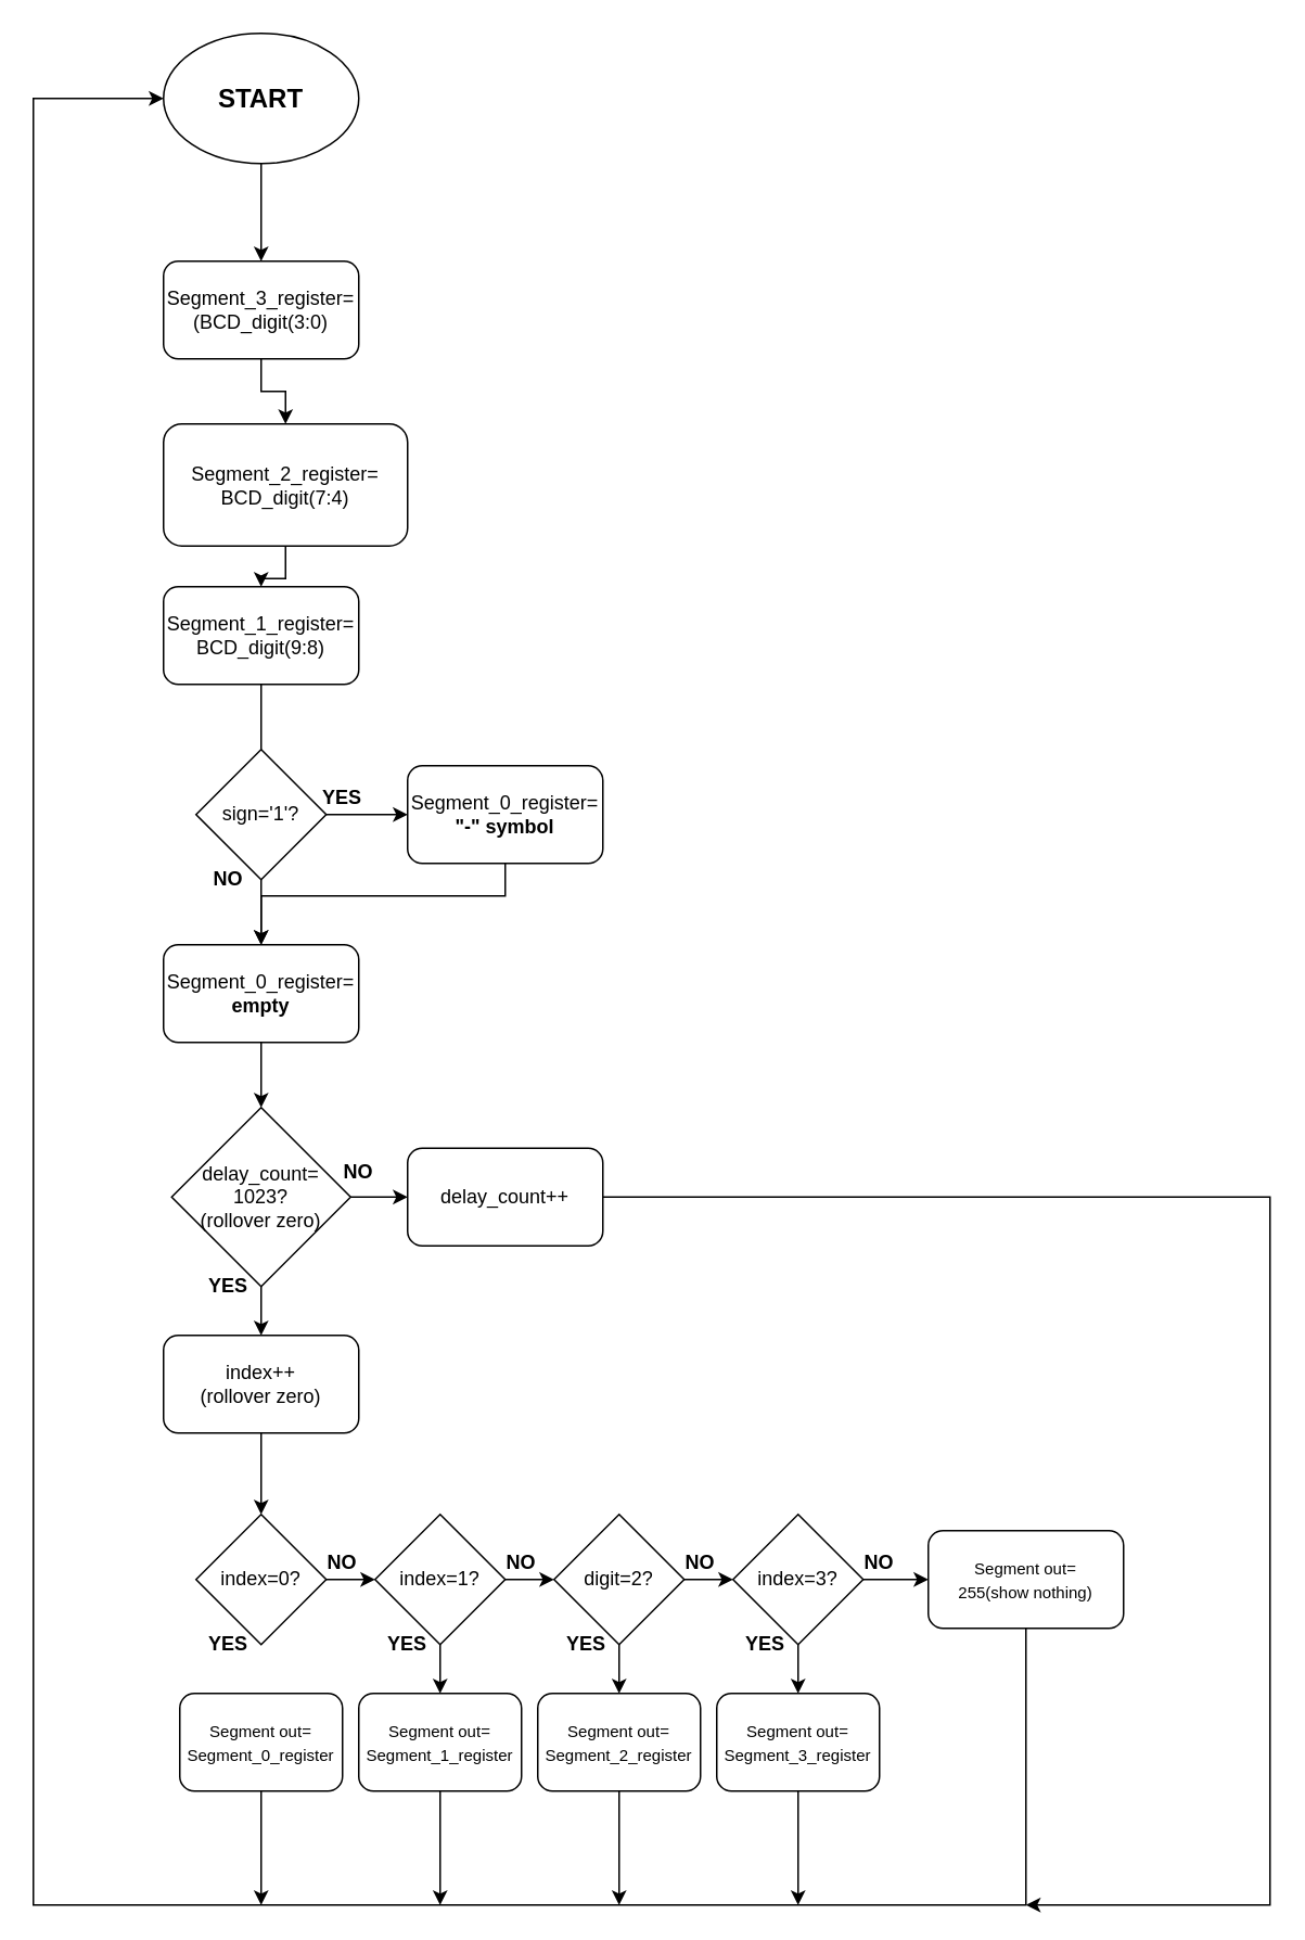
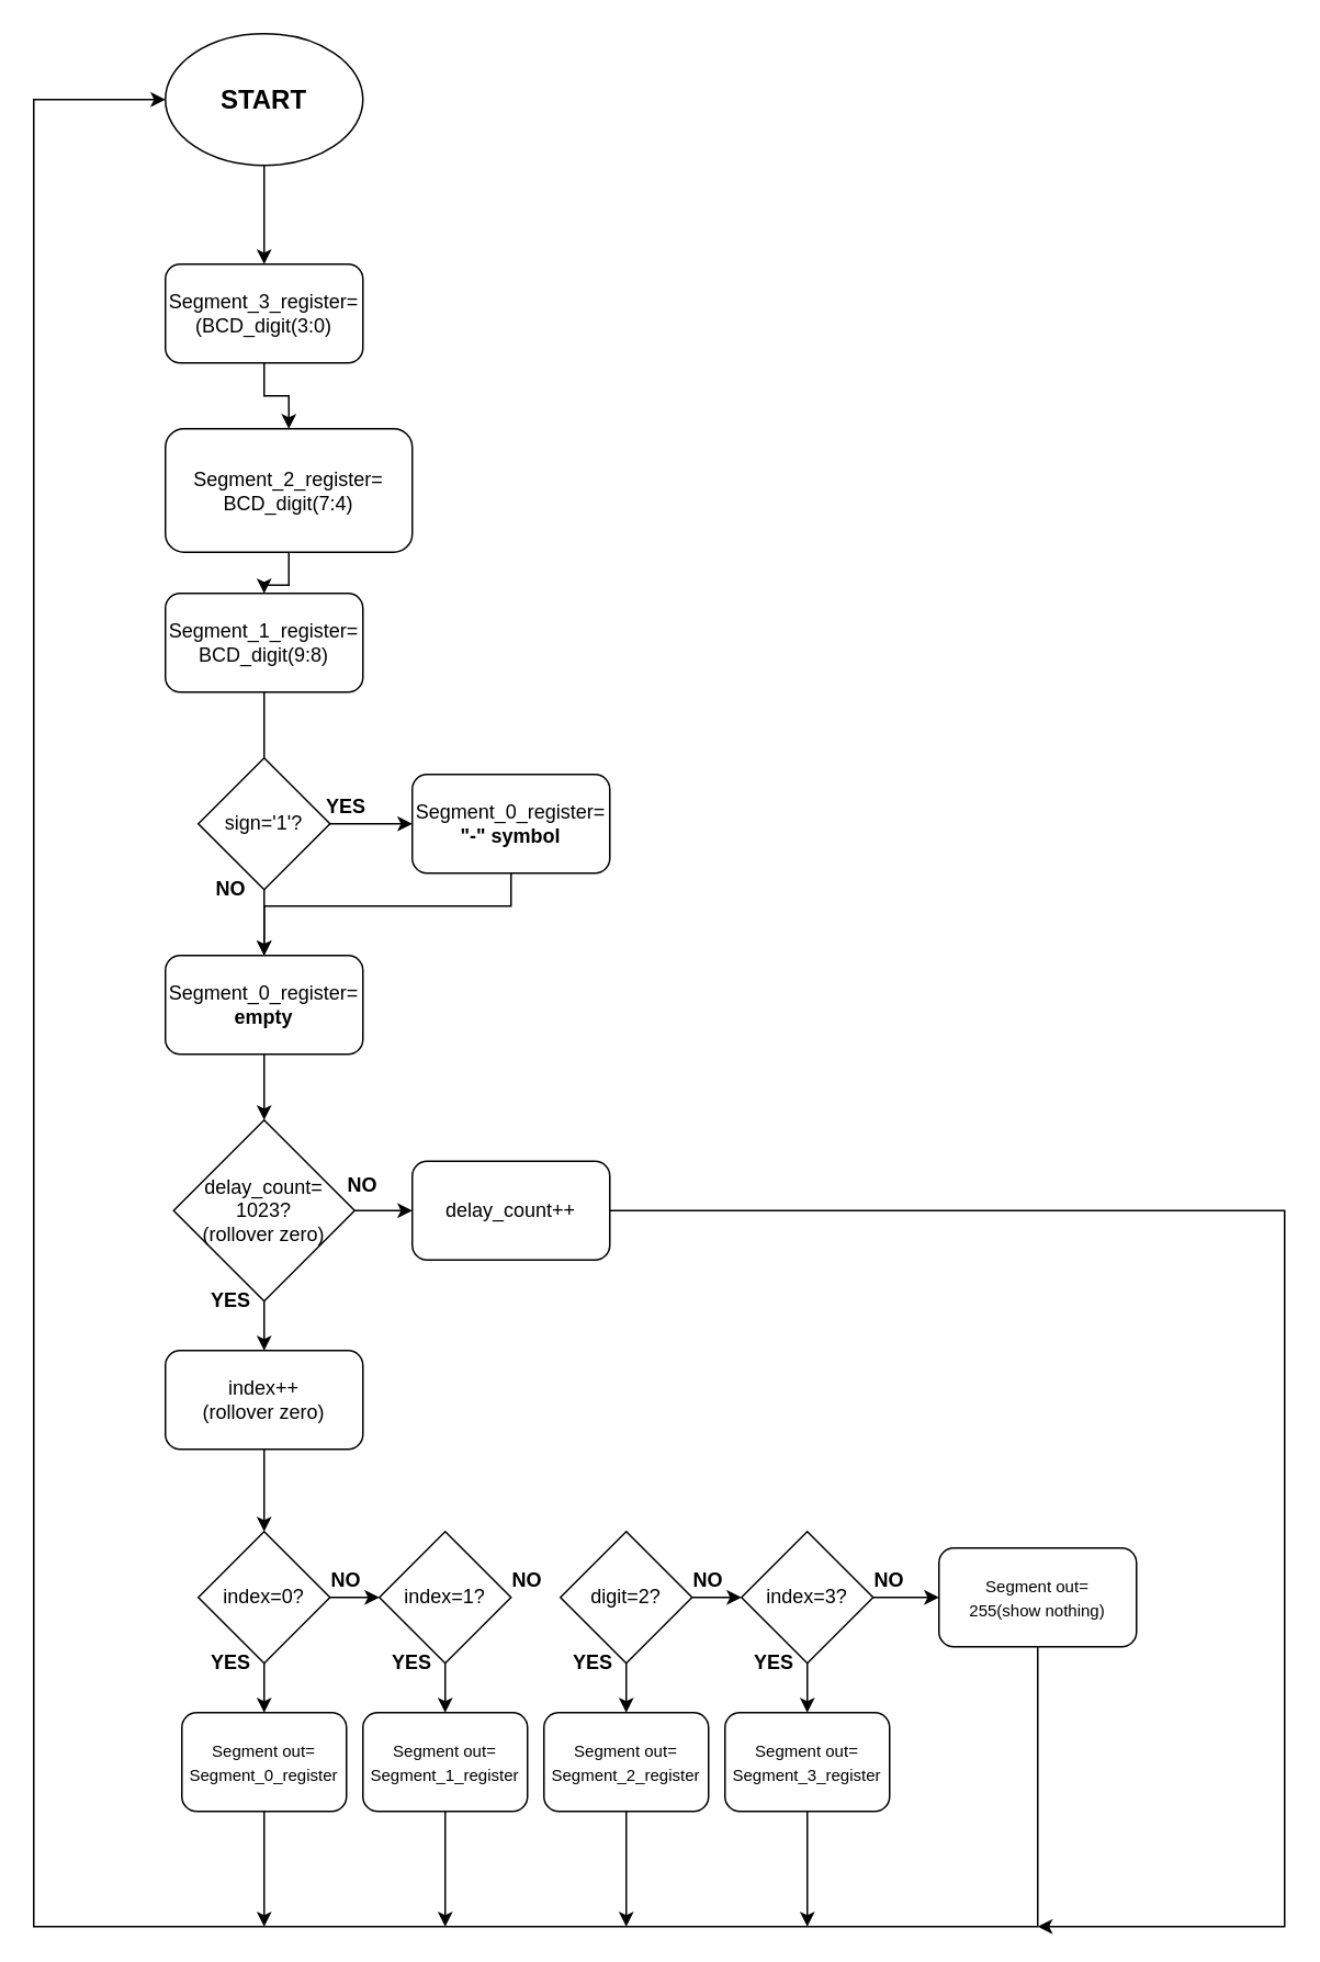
  <mxCell id="0" />
  <mxCell id="1" parent="0" />
  <mxCell id="2" style="edgeStyle=orthogonalEdgeStyle;rounded=0;orthogonalLoop=1;jettySize=auto;html=1;entryX=0.5;entryY=0;entryDx=0;entryDy=0;" edge="1" parent="1" source="3" target="5"><mxGeometry relative="1" as="geometry" /></mxCell>
  <mxCell id="3" value="&lt;b&gt;&lt;font style=&quot;font-size: 16px&quot;&gt;START&lt;/font&gt;&lt;/b&gt;" style="ellipse;whiteSpace=wrap;html=1;" vertex="1" parent="1"><mxGeometry x="100" y="20" width="120" height="80" as="geometry" /></mxCell>
  <mxCell id="4" style="edgeStyle=orthogonalEdgeStyle;rounded=0;orthogonalLoop=1;jettySize=auto;html=1;entryX=0.5;entryY=0;entryDx=0;entryDy=0;" edge="1" parent="1" source="5" target="7"><mxGeometry relative="1" as="geometry" /></mxCell>
  <mxCell id="5" value="Segment_3_register=&lt;br&gt;(BCD_digit(3:0)" style="rounded=1;whiteSpace=wrap;html=1;" vertex="1" parent="1"><mxGeometry x="100" y="160" width="120" height="60" as="geometry" /></mxCell>
  <mxCell id="6" style="edgeStyle=orthogonalEdgeStyle;rounded=0;orthogonalLoop=1;jettySize=auto;html=1;entryX=0.5;entryY=0;entryDx=0;entryDy=0;" edge="1" parent="1" source="7" target="9"><mxGeometry relative="1" as="geometry" /></mxCell>
  <mxCell id="7" value="Segment_2_register=&lt;br&gt;BCD_digit(7:4)" style="rounded=1;whiteSpace=wrap;html=1;" vertex="1" parent="1"><mxGeometry x="100" y="260" width="150" height="75" as="geometry" /></mxCell>
  <mxCell id="8" style="edgeStyle=orthogonalEdgeStyle;rounded=0;orthogonalLoop=1;jettySize=auto;html=1;entryX=0.5;entryY=0;entryDx=0;entryDy=0;endArrow=none;" edge="1" parent="1" source="9" target="12"><mxGeometry relative="1" as="geometry" /></mxCell>
  <mxCell id="9" value="Segment_1_register=&lt;br&gt;BCD_digit(9:8)" style="rounded=1;whiteSpace=wrap;html=1;" vertex="1" parent="1"><mxGeometry x="100" y="360" width="120" height="60" as="geometry" /></mxCell>
  <mxCell id="10" style="edgeStyle=orthogonalEdgeStyle;rounded=0;orthogonalLoop=1;jettySize=auto;html=1;" edge="1" parent="1" source="12"><mxGeometry relative="1" as="geometry"><mxPoint x="250" y="500" as="targetPoint" /></mxGeometry></mxCell>
  <mxCell id="11" style="edgeStyle=orthogonalEdgeStyle;rounded=0;orthogonalLoop=1;jettySize=auto;html=1;entryX=0.5;entryY=0;entryDx=0;entryDy=0;" edge="1" parent="1" source="12" target="16"><mxGeometry relative="1" as="geometry" /></mxCell>
  <mxCell id="12" value="sign='1'?" style="rhombus;whiteSpace=wrap;html=1;" vertex="1" parent="1"><mxGeometry x="120" y="460" width="80" height="80" as="geometry" /></mxCell>
  <mxCell id="13" style="edgeStyle=orthogonalEdgeStyle;rounded=0;orthogonalLoop=1;jettySize=auto;html=1;entryX=0.5;entryY=0;entryDx=0;entryDy=0;" edge="1" parent="1" source="14" target="16"><mxGeometry relative="1" as="geometry"><Array as="points"><mxPoint x="310" y="550" /><mxPoint x="160" y="550" /></Array></mxGeometry></mxCell>
  <mxCell id="14" value="Segment_0_register=&lt;br&gt;&lt;b&gt;&quot;-&quot; symbol&lt;/b&gt;" style="rounded=1;whiteSpace=wrap;html=1;" vertex="1" parent="1"><mxGeometry x="250" y="470" width="120" height="60" as="geometry" /></mxCell>
  <mxCell id="15" style="edgeStyle=orthogonalEdgeStyle;rounded=0;orthogonalLoop=1;jettySize=auto;html=1;entryX=0.5;entryY=0;entryDx=0;entryDy=0;" edge="1" parent="1" source="16" target="19"><mxGeometry relative="1" as="geometry" /></mxCell>
  <mxCell id="16" value="Segment_0_register=&lt;br&gt;&lt;b&gt;empty&lt;/b&gt;" style="rounded=1;whiteSpace=wrap;html=1;" vertex="1" parent="1"><mxGeometry x="100" y="580" width="120" height="60" as="geometry" /></mxCell>
  <mxCell id="17" style="edgeStyle=orthogonalEdgeStyle;rounded=0;orthogonalLoop=1;jettySize=auto;html=1;entryX=0.5;entryY=0;entryDx=0;entryDy=0;" edge="1" parent="1" source="19" target="21"><mxGeometry relative="1" as="geometry" /></mxCell>
  <mxCell id="18" style="edgeStyle=orthogonalEdgeStyle;rounded=0;orthogonalLoop=1;jettySize=auto;html=1;entryX=0;entryY=0.5;entryDx=0;entryDy=0;" edge="1" parent="1" source="19" target="45"><mxGeometry relative="1" as="geometry" /></mxCell>
  <mxCell id="19" value="delay_count=&lt;br&gt;1023?&lt;br&gt;(rollover zero)" style="rhombus;whiteSpace=wrap;html=1;" vertex="1" parent="1"><mxGeometry x="105" y="680" width="110" height="110" as="geometry" /></mxCell>
  <mxCell id="20" value="" style="edgeStyle=orthogonalEdgeStyle;rounded=0;orthogonalLoop=1;jettySize=auto;html=1;" edge="1" parent="1" source="21" target="24"><mxGeometry relative="1" as="geometry" /></mxCell>
  <mxCell id="21" value="index++&lt;br&gt;(rollover zero)" style="rounded=1;whiteSpace=wrap;html=1;" vertex="1" parent="1"><mxGeometry x="100" y="820" width="120" height="60" as="geometry" /></mxCell>
  <mxCell id="22" value="" style="edgeStyle=orthogonalEdgeStyle;rounded=0;orthogonalLoop=1;jettySize=auto;html=1;" edge="1" parent="1" source="24" target="27"><mxGeometry relative="1" as="geometry" /></mxCell>
+ <mxCell id="23" style="edgeStyle=orthogonalEdgeStyle;rounded=0;orthogonalLoop=1;jettySize=auto;html=1;entryX=0.5;entryY=0;entryDx=0;entryDy=0;" edge="1" parent="1" source="24" target="35"><mxGeometry relative="1" as="geometry" /></mxCell>
  <mxCell id="24" value="&lt;span&gt;index=0?&lt;/span&gt;" style="rhombus;whiteSpace=wrap;html=1;" vertex="1" parent="1"><mxGeometry x="120" y="930" width="80" height="80" as="geometry" /></mxCell>
- <mxCell id="25" value="" style="edgeStyle=orthogonalEdgeStyle;rounded=0;orthogonalLoop=1;jettySize=auto;html=1;" edge="1" parent="1" source="27" target="30"><mxGeometry relative="1" as="geometry" /></mxCell>
  <mxCell id="26" value="" style="edgeStyle=orthogonalEdgeStyle;rounded=0;orthogonalLoop=1;jettySize=auto;html=1;" edge="1" parent="1" source="27" target="37"><mxGeometry relative="1" as="geometry" /></mxCell>
  <mxCell id="27" value="&lt;span&gt;index=1?&lt;/span&gt;" style="rhombus;whiteSpace=wrap;html=1;" vertex="1" parent="1"><mxGeometry x="230" y="930" width="80" height="80" as="geometry" /></mxCell>
  <mxCell id="28" value="" style="edgeStyle=orthogonalEdgeStyle;rounded=0;orthogonalLoop=1;jettySize=auto;html=1;" edge="1" parent="1" source="30" target="33"><mxGeometry relative="1" as="geometry" /></mxCell>
  <mxCell id="29" value="" style="edgeStyle=orthogonalEdgeStyle;rounded=0;orthogonalLoop=1;jettySize=auto;html=1;" edge="1" parent="1" source="30" target="39"><mxGeometry relative="1" as="geometry" /></mxCell>
  <mxCell id="30" value="&lt;span&gt;digit=2?&lt;/span&gt;" style="rhombus;whiteSpace=wrap;html=1;" vertex="1" parent="1"><mxGeometry x="340" y="930" width="80" height="80" as="geometry" /></mxCell>
  <mxCell id="31" value="" style="edgeStyle=orthogonalEdgeStyle;rounded=0;orthogonalLoop=1;jettySize=auto;html=1;" edge="1" parent="1" source="33" target="41"><mxGeometry relative="1" as="geometry" /></mxCell>
  <mxCell id="32" style="edgeStyle=orthogonalEdgeStyle;rounded=0;orthogonalLoop=1;jettySize=auto;html=1;entryX=0;entryY=0.5;entryDx=0;entryDy=0;" edge="1" parent="1" source="33" target="43"><mxGeometry relative="1" as="geometry" /></mxCell>
  <mxCell id="33" value="&lt;span&gt;index=3?&lt;/span&gt;" style="rhombus;whiteSpace=wrap;html=1;" vertex="1" parent="1"><mxGeometry x="450" y="930" width="80" height="80" as="geometry" /></mxCell>
  <mxCell id="34" style="edgeStyle=orthogonalEdgeStyle;rounded=0;orthogonalLoop=1;jettySize=auto;html=1;" edge="1" parent="1" source="35"><mxGeometry relative="1" as="geometry"><mxPoint x="160" y="1170" as="targetPoint" /></mxGeometry></mxCell>
  <mxCell id="35" value="&lt;font style=&quot;font-size: 10px&quot;&gt;Segment out=&lt;br&gt;Segment_0_register&lt;/font&gt;" style="rounded=1;whiteSpace=wrap;html=1;" vertex="1" parent="1"><mxGeometry x="110" y="1040" width="100" height="60" as="geometry" /></mxCell>
  <mxCell id="36" style="edgeStyle=orthogonalEdgeStyle;rounded=0;orthogonalLoop=1;jettySize=auto;html=1;" edge="1" parent="1" source="37"><mxGeometry relative="1" as="geometry"><mxPoint x="270" y="1170" as="targetPoint" /></mxGeometry></mxCell>
  <mxCell id="37" value="&lt;font style=&quot;font-size: 10px&quot;&gt;Segment out=&lt;br&gt;Segment_1_register&lt;/font&gt;" style="rounded=1;whiteSpace=wrap;html=1;" vertex="1" parent="1"><mxGeometry x="220" y="1040" width="100" height="60" as="geometry" /></mxCell>
  <mxCell id="38" style="edgeStyle=orthogonalEdgeStyle;rounded=0;orthogonalLoop=1;jettySize=auto;html=1;" edge="1" parent="1" source="39"><mxGeometry relative="1" as="geometry"><mxPoint x="380" y="1170" as="targetPoint" /></mxGeometry></mxCell>
  <mxCell id="39" value="&lt;font style=&quot;font-size: 10px&quot;&gt;Segment out=&lt;br&gt;Segment_2_register&lt;/font&gt;" style="rounded=1;whiteSpace=wrap;html=1;" vertex="1" parent="1"><mxGeometry x="330" y="1040" width="100" height="60" as="geometry" /></mxCell>
  <mxCell id="40" style="edgeStyle=orthogonalEdgeStyle;rounded=0;orthogonalLoop=1;jettySize=auto;html=1;" edge="1" parent="1" source="41"><mxGeometry relative="1" as="geometry"><mxPoint x="490" y="1170" as="targetPoint" /></mxGeometry></mxCell>
  <mxCell id="41" value="&lt;font style=&quot;font-size: 10px&quot;&gt;Segment out=&lt;br&gt;Segment_3_register&lt;/font&gt;" style="rounded=1;whiteSpace=wrap;html=1;" vertex="1" parent="1"><mxGeometry x="440" y="1040" width="100" height="60" as="geometry" /></mxCell>
  <mxCell id="42" style="edgeStyle=orthogonalEdgeStyle;rounded=0;orthogonalLoop=1;jettySize=auto;html=1;" edge="1" parent="1" source="43" target="3"><mxGeometry relative="1" as="geometry"><mxPoint x="10" y="60" as="targetPoint" /><Array as="points"><mxPoint x="630" y="1170" /><mxPoint x="20" y="1170" /><mxPoint x="20" y="60" /></Array></mxGeometry></mxCell>
  <mxCell id="43" value="&lt;span style=&quot;font-size: 10px&quot;&gt;Segment out=&lt;/span&gt;&lt;br style=&quot;font-size: 10px&quot;&gt;&lt;span style=&quot;font-size: 10px&quot;&gt;255(show nothing)&lt;/span&gt;" style="rounded=1;whiteSpace=wrap;html=1;" vertex="1" parent="1"><mxGeometry x="570" y="940" width="120" height="60" as="geometry" /></mxCell>
  <mxCell id="44" style="edgeStyle=orthogonalEdgeStyle;rounded=0;orthogonalLoop=1;jettySize=auto;html=1;" edge="1" parent="1" source="45"><mxGeometry relative="1" as="geometry"><mxPoint x="630" y="1170" as="targetPoint" /><Array as="points"><mxPoint x="780" y="735" /><mxPoint x="780" y="1170" /></Array></mxGeometry></mxCell>
  <mxCell id="45" value="delay_count++" style="rounded=1;whiteSpace=wrap;html=1;" vertex="1" parent="1"><mxGeometry x="250" y="705" width="120" height="60" as="geometry" /></mxCell>
  <mxCell id="46" value="&lt;b&gt;YES&lt;/b&gt;" style="text;html=1;strokeColor=none;fillColor=none;align=center;verticalAlign=middle;whiteSpace=wrap;rounded=0;" vertex="1" parent="1"><mxGeometry x="190" y="480" width="40" height="20" as="geometry" /></mxCell>
  <mxCell id="47" value="&lt;b&gt;YES&lt;/b&gt;" style="text;html=1;strokeColor=none;fillColor=none;align=center;verticalAlign=middle;whiteSpace=wrap;rounded=0;" vertex="1" parent="1"><mxGeometry x="120" y="780" width="40" height="20" as="geometry" /></mxCell>
  <mxCell id="48" value="&lt;b&gt;NO&lt;/b&gt;" style="text;html=1;strokeColor=none;fillColor=none;align=center;verticalAlign=middle;whiteSpace=wrap;rounded=0;" vertex="1" parent="1"><mxGeometry x="200" y="710" width="40" height="20" as="geometry" /></mxCell>
  <mxCell id="49" value="&lt;b&gt;NO&lt;/b&gt;" style="text;html=1;strokeColor=none;fillColor=none;align=center;verticalAlign=middle;whiteSpace=wrap;rounded=0;" vertex="1" parent="1"><mxGeometry x="120" y="530" width="40" height="20" as="geometry" /></mxCell>
  <mxCell id="50" value="&lt;b&gt;YES&lt;/b&gt;" style="text;html=1;strokeColor=none;fillColor=none;align=center;verticalAlign=middle;whiteSpace=wrap;rounded=0;" vertex="1" parent="1"><mxGeometry x="120" y="1000" width="40" height="20" as="geometry" /></mxCell>
  <mxCell id="51" value="&lt;b&gt;YES&lt;/b&gt;" style="text;html=1;strokeColor=none;fillColor=none;align=center;verticalAlign=middle;whiteSpace=wrap;rounded=0;" vertex="1" parent="1"><mxGeometry x="230" y="1000" width="40" height="20" as="geometry" /></mxCell>
  <mxCell id="52" value="&lt;b&gt;YES&lt;/b&gt;" style="text;html=1;strokeColor=none;fillColor=none;align=center;verticalAlign=middle;whiteSpace=wrap;rounded=0;" vertex="1" parent="1"><mxGeometry x="340" y="1000" width="40" height="20" as="geometry" /></mxCell>
  <mxCell id="53" value="&lt;b&gt;YES&lt;/b&gt;" style="text;html=1;strokeColor=none;fillColor=none;align=center;verticalAlign=middle;whiteSpace=wrap;rounded=0;" vertex="1" parent="1"><mxGeometry x="450" y="1000" width="40" height="20" as="geometry" /></mxCell>
  <mxCell id="54" value="&lt;b&gt;NO&lt;/b&gt;" style="text;html=1;strokeColor=none;fillColor=none;align=center;verticalAlign=middle;whiteSpace=wrap;rounded=0;" vertex="1" parent="1"><mxGeometry x="190" y="950" width="40" height="20" as="geometry" /></mxCell>
  <mxCell id="55" value="&lt;b&gt;NO&lt;/b&gt;" style="text;html=1;strokeColor=none;fillColor=none;align=center;verticalAlign=middle;whiteSpace=wrap;rounded=0;" vertex="1" parent="1"><mxGeometry x="300" y="950" width="40" height="20" as="geometry" /></mxCell>
  <mxCell id="56" value="&lt;b&gt;NO&lt;/b&gt;" style="text;html=1;strokeColor=none;fillColor=none;align=center;verticalAlign=middle;whiteSpace=wrap;rounded=0;" vertex="1" parent="1"><mxGeometry x="410" y="950" width="40" height="20" as="geometry" /></mxCell>
  <mxCell id="57" value="&lt;b&gt;NO&lt;/b&gt;" style="text;html=1;strokeColor=none;fillColor=none;align=center;verticalAlign=middle;whiteSpace=wrap;rounded=0;" vertex="1" parent="1"><mxGeometry x="520" y="950" width="40" height="20" as="geometry" /></mxCell>
